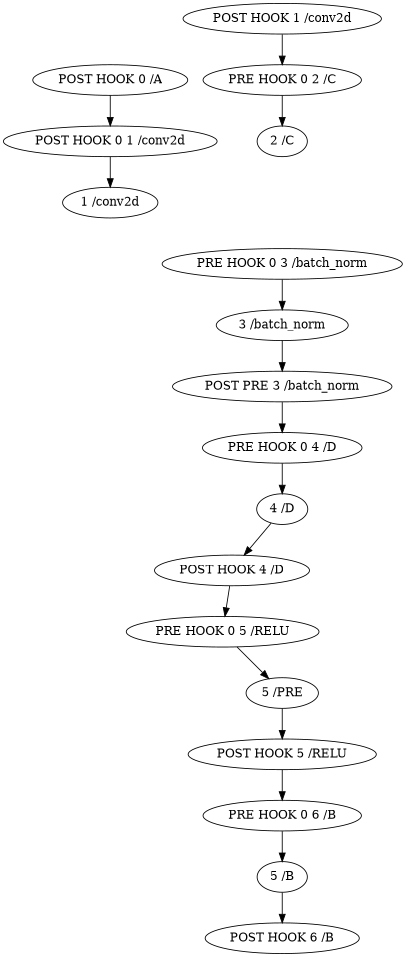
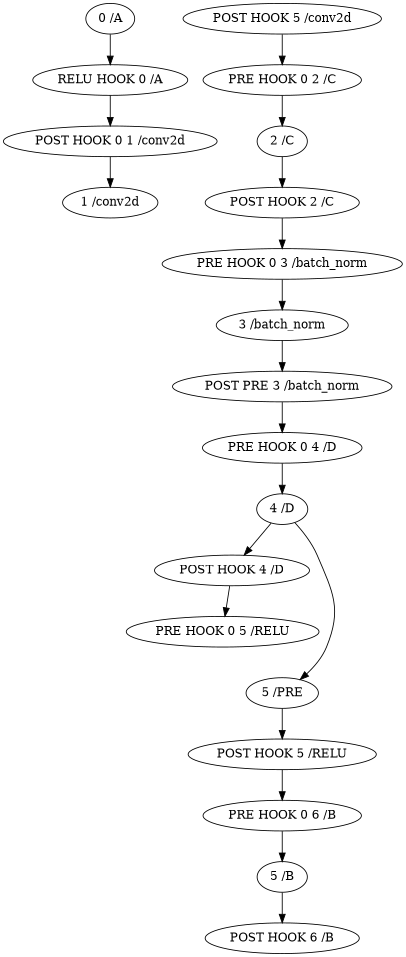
  strict digraph {
    node [node_type="InsertionPointGraphNodeType.INSERTION_POINT"]
-   "POST HOOK 0 /A" [insertion_point_data="TargetType.OPERATOR_POST_HOOK /A_0"]
+   "0 /A" [associated_ip_node_keys="{'POST HOOK 0 /A'}" node_type="InsertionPointGraphNodeType.OPERATOR" regular_node_data="0 /A_0"]
+   "POST HOOK 0 /A" [insertion_point_data="TargetType.OPERATOR_POST_HOOK /A_0" label="RELU HOOK 0 /A"]
    n3 [insertion_point_data="TargetType.OPERATOR_PRE_HOOK 0 /conv2d_0" label="POST HOOK 0 1 /conv2d"]
    "1 /conv2d" [associated_ip_node_keys="{'POST HOOK 1 /conv2d', 'PRE HOOK 0 1 /conv2d'}" node_type="InsertionPointGraphNodeType.OPERATOR" regular_node_data="1 /conv2d_0"]
-   "POST HOOK 1 /conv2d" [insertion_point_data="TargetType.OPERATOR_POST_HOOK /conv2d_0"]
+   "POST HOOK 1 /conv2d" [insertion_point_data="TargetType.OPERATOR_POST_HOOK /conv2d_0" label="POST HOOK 5 /conv2d"]
    "PRE HOOK 0 2 /C" [insertion_point_data="TargetType.OPERATOR_PRE_HOOK 0 /C_0"]
    "2 /C" [associated_ip_node_keys="{'PRE HOOK 0 2 /C', 'POST HOOK 2 /C'}" node_type="InsertionPointGraphNodeType.OPERATOR" regular_node_data="2 /C_0"]
+   "POST HOOK 2 /C" [insertion_point_data="TargetType.OPERATOR_POST_HOOK /C_0"]
    "PRE HOOK 0 3 /batch_norm" [insertion_point_data="TargetType.OPERATOR_PRE_HOOK 0 /batch_norm_0"]
    "3 /batch_norm" [associated_ip_node_keys="{'PRE HOOK 0 3 /batch_norm', 'POST HOOK 3 /batch_norm'}" node_type="InsertionPointGraphNodeType.OPERATOR" regular_node_data="3 /batch_norm_0"]
    n11 [insertion_point_data="TargetType.OPERATOR_POST_HOOK /batch_norm_0" label="POST PRE 3 /batch_norm"]
    "PRE HOOK 0 4 /D" [insertion_point_data="TargetType.OPERATOR_PRE_HOOK 0 /D_0"]
    "4 /D" [associated_ip_node_keys="{'PRE HOOK 0 4 /D', 'POST HOOK 4 /D'}" node_type="InsertionPointGraphNodeType.OPERATOR" regular_node_data="4 /D_0"]
    "POST HOOK 4 /D" [insertion_point_data="TargetType.OPERATOR_POST_HOOK /D_0"]
    "PRE HOOK 0 5 /RELU" [insertion_point_data="TargetType.OPERATOR_PRE_HOOK 0 /RELU_0"]
    n16 [associated_ip_node_keys="{'PRE HOOK 0 5 /RELU', 'POST HOOK 5 /RELU'}" label="5 /PRE" node_type="InsertionPointGraphNodeType.OPERATOR" regular_node_data="5 /RELU_0"]
    "POST HOOK 5 /RELU" [insertion_point_data="TargetType.OPERATOR_POST_HOOK /RELU_0"]
    "PRE HOOK 0 6 /B" [insertion_point_data="TargetType.OPERATOR_PRE_HOOK 0 /B_0"]
    n19 [associated_ip_node_keys="{'POST HOOK 6 /B', 'PRE HOOK 0 6 /B'}" label="5 /B" node_type="InsertionPointGraphNodeType.OPERATOR" regular_node_data="6 /B_0"]
    "POST HOOK 6 /B" [insertion_point_data="TargetType.OPERATOR_POST_HOOK /B_0"]
+   "0 /A" -> "POST HOOK 0 /A"
    "POST HOOK 0 /A" -> n3
    n3 -> "1 /conv2d"
    "POST HOOK 1 /conv2d" -> "PRE HOOK 0 2 /C"
    "PRE HOOK 0 2 /C" -> "2 /C"
+   "2 /C" -> "POST HOOK 2 /C"
+   "POST HOOK 2 /C" -> "PRE HOOK 0 3 /batch_norm"
    "PRE HOOK 0 3 /batch_norm" -> "3 /batch_norm"
    "3 /batch_norm" -> n11
    n11 -> "PRE HOOK 0 4 /D"
    "PRE HOOK 0 4 /D" -> "4 /D"
    "4 /D" -> "POST HOOK 4 /D"
    "POST HOOK 4 /D" -> "PRE HOOK 0 5 /RELU"
-   "PRE HOOK 0 5 /RELU" -> n16
+   "4 /D" -> n16
    n16 -> "POST HOOK 5 /RELU"
    "POST HOOK 5 /RELU" -> "PRE HOOK 0 6 /B"
    "PRE HOOK 0 6 /B" -> n19
    n19 -> "POST HOOK 6 /B"
  }
